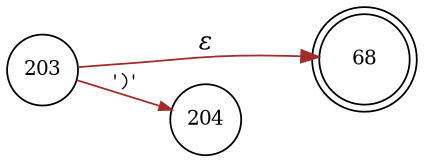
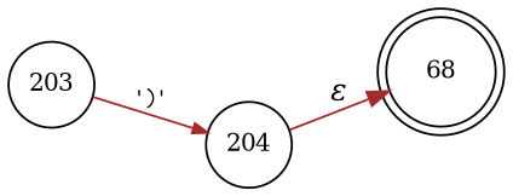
  digraph {
    rankdir=LR
    node [fixedsize=true fontsize=11 shape=circle peripheries=1]
    edge [color=brown style=solid]
    n1 [label=68 shape=doublecircle width=.6 peripheries=""]
    n2 [label=203 width=.55]
    n3 [label=204 width=.55]
    n2 -> n3 [arrowhead=normal arrowsize=.7 fontname=Courier fontsize=11 label="')'"]
-   n2 -> n1 [fontname="Times-Italic" label="&epsilon;"]
+   n3 -> n1 [fontname="Times-Italic" label="&epsilon;"]
  }
